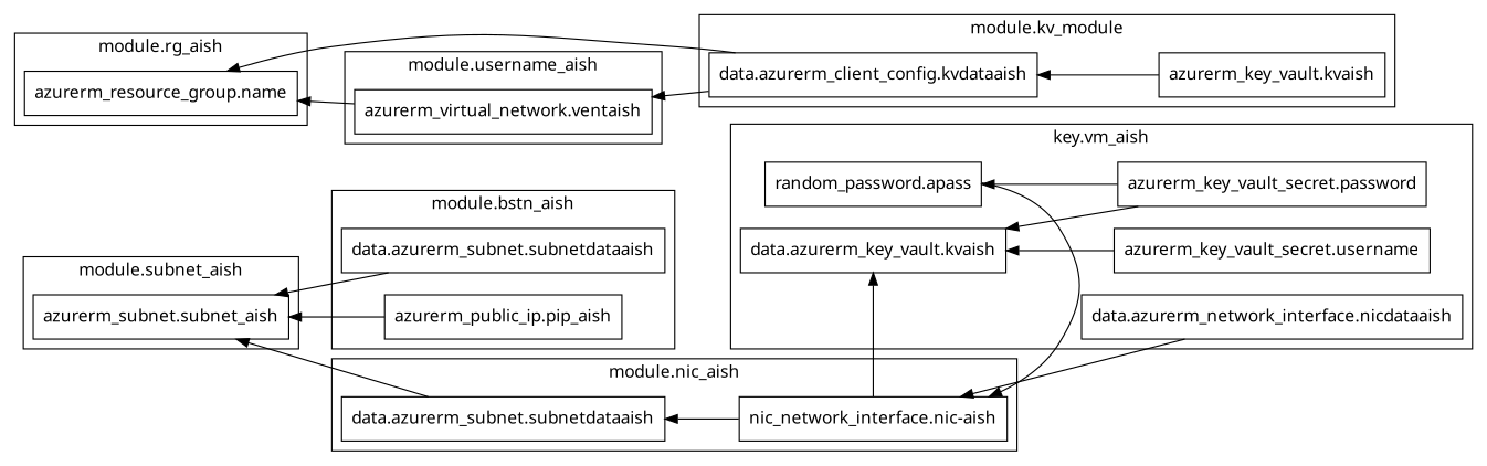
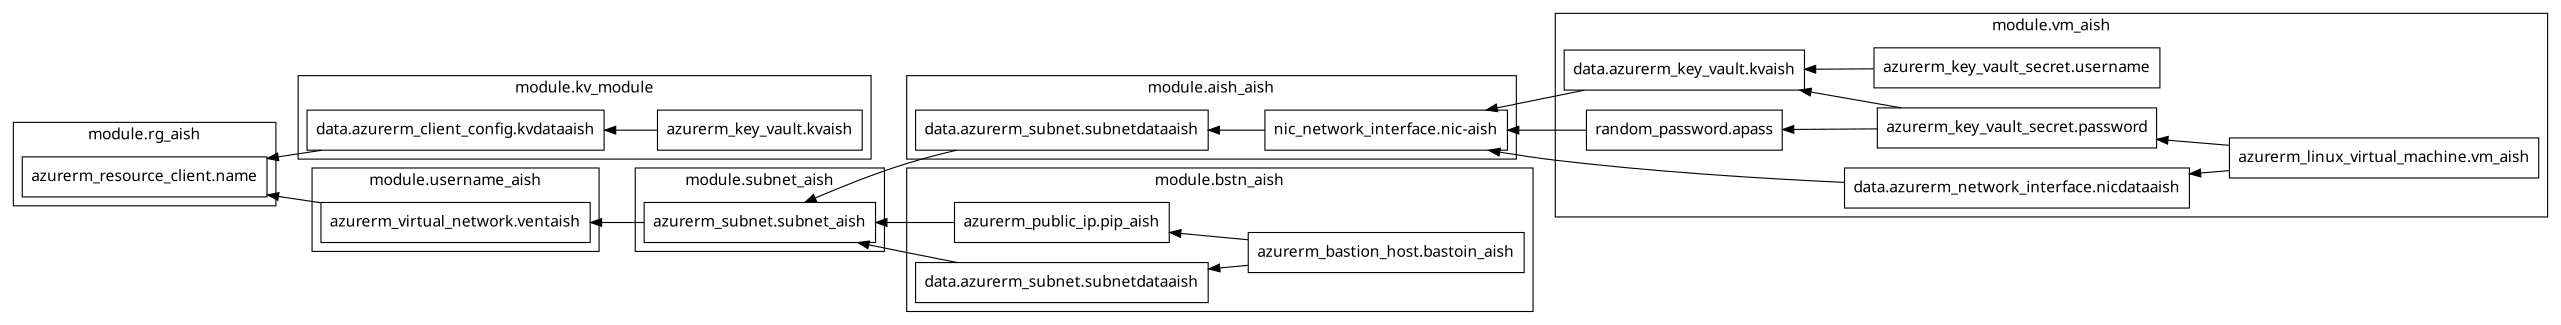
  digraph {
    rankdir=RL
    node [fontname="sans-serif" shape=rect]
    n1 [label="data.azurerm_subnet.subnetdataaish"]
+   n2 [label="azurerm_bastion_host.bastoin_aish"]
    n3 [label="azurerm_public_ip.pip_aish"]
    n4 [label="data.azurerm_client_config.kvdataaish"]
    n5 [label="azurerm_key_vault.kvaish"]
    n6 [label="data.azurerm_subnet.subnetdataaish"]
    n7 [label="nic_network_interface.nic-aish"]
-   n8 [label="azurerm_resource_group.name"]
+   n8 [label="azurerm_resource_client.name"]
    n9 [label="azurerm_subnet.subnet_aish"]
    n10 [label="azurerm_virtual_network.ventaish"]
    n11 [label="data.azurerm_key_vault.kvaish"]
    n12 [label="data.azurerm_network_interface.nicdataaish"]
    n13 [label="azurerm_key_vault_secret.password"]
    n14 [label="azurerm_key_vault_secret.username"]
+   n15 [label="azurerm_linux_virtual_machine.vm_aish"]
    n16 [label="random_password.apass"]
    subgraph cluster_1 {
      fontname="sans-serif"
      label="module.bstn_aish"
      n1
+     n2
      n3
    }
    subgraph cluster_2 {
      fontname="sans-serif"
      label="module.kv_module"
      n4
      n5
    }
    subgraph cluster_3 {
      fontname="sans-serif"
-     label="module.nic_aish"
+     label="module.aish_aish"
      n6
      n7
    }
    subgraph cluster_4 {
      fontname="sans-serif"
      label="module.rg_aish"
      n8
    }
    subgraph cluster_5 {
      fontname="sans-serif"
      label="module.subnet_aish"
      n9
    }
    subgraph cluster_6 {
      fontname="sans-serif"
      label="module.username_aish"
      n10
    }
    subgraph cluster_7 {
      fontname="sans-serif"
-     label="key.vm_aish"
+     label="module.vm_aish"
      n11
      n12
      n13
      n14
+     n15
      n16
    }
    n1 -> n9
+   n2 -> n1
+   n2 -> n3
    n3 -> n9
    n4 -> n8
    n5 -> n4
    n6 -> n9
    n7 -> n6
-   n4 -> n10
+   n9 -> n10
    n10 -> n8
-   n7 -> n11
+   n11 -> n7
    n12 -> n7
    n13 -> n11
    n13 -> n16
    n14 -> n11
+   n15 -> n12
+   n15 -> n13
    n16 -> n7
  }
